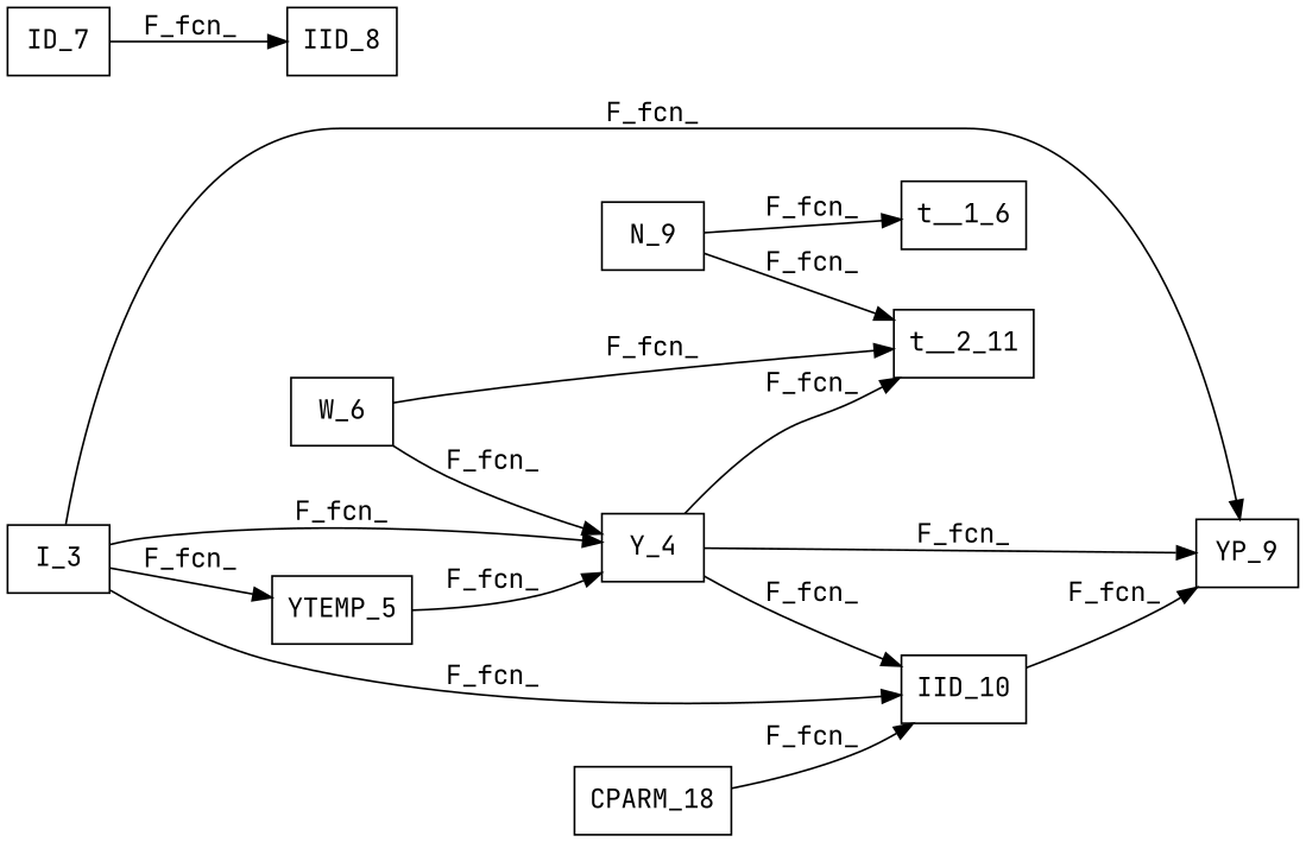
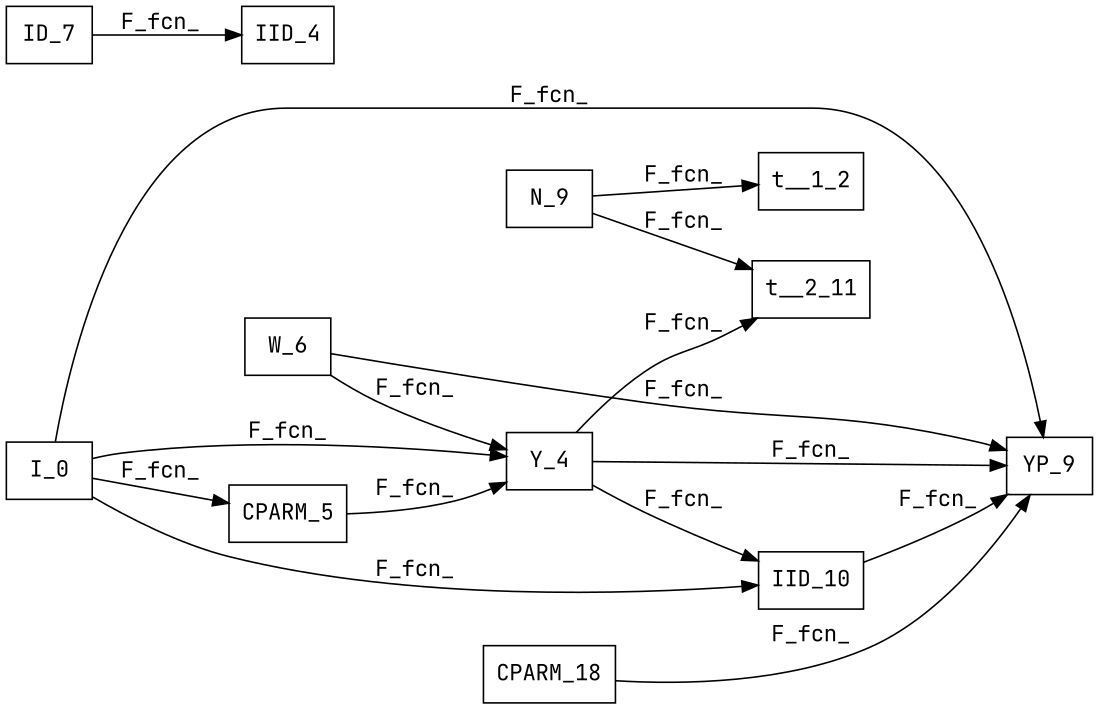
  digraph {
    fontname="JetBrains Mono"
    rankdir=LR
    node [fontname="JetBrains Mono" shape=rectangle]
    edge [fontname="JetBrains Mono"]
    n1 [label=N_9]
-   t__1_2 [label=t__1_6]
+   t__1_2
    t__2_11
    Y_4
    YP_9
    n6 [label=IID_10]
-   YTEMP_5
-   I_3
+   YTEMP_5 [label=CPARM_5]
+   I_3 [label=I_0]
    W_6
    ID_7
-   IID_8
+   IID_8 [label=IID_4]
    n12 [label=CPARM_18]
    n1 -> t__1_2 [label=F_fcn_]
    n1 -> t__2_11 [label=F_fcn_]
    Y_4 -> t__2_11 [label=F_fcn_]
    Y_4 -> YP_9 [label=F_fcn_]
    Y_4 -> n6 [label=F_fcn_]
    n6 -> YP_9 [label=F_fcn_]
    YTEMP_5 -> Y_4 [label=F_fcn_]
    I_3 -> Y_4 [label=F_fcn_]
    I_3 -> YP_9 [label=F_fcn_]
    I_3 -> n6 [label=F_fcn_]
    I_3 -> YTEMP_5 [label=F_fcn_]
    W_6 -> Y_4 [label=F_fcn_]
-   W_6 -> t__2_11 [label=F_fcn_]
+   W_6 -> YP_9 [label=F_fcn_]
    ID_7 -> IID_8 [label=F_fcn_]
-   n12 -> n6 [label=F_fcn_]
+   n12 -> YP_9 [label=F_fcn_]
  }
